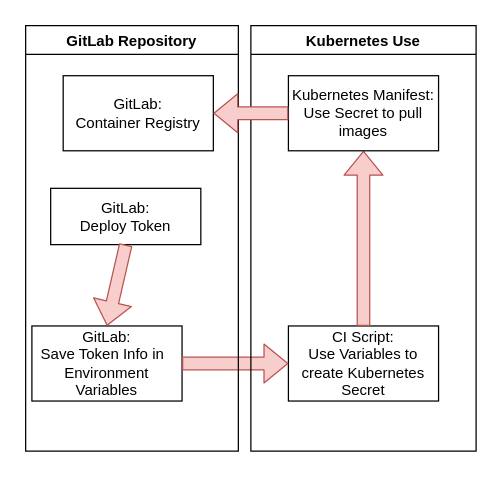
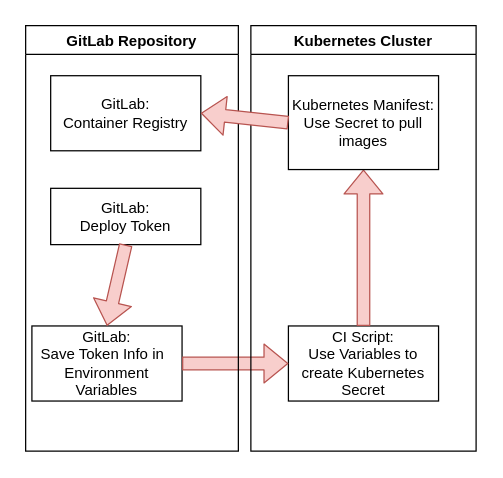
  <mxCell id="0" />
  <mxCell id="1" parent="0" />
  <mxCell id="2" value="GitLab:&lt;br&gt;Deploy Token" style="rounded=0;whiteSpace=wrap;html=1;" parent="1" vertex="1"><mxGeometry x="40" y="150" width="120" height="45" as="geometry" /></mxCell>
  <mxCell id="3" value="GitLab: &lt;br&gt;Save Token Info in&amp;nbsp;&amp;nbsp;&lt;br&gt;Environment Variables" style="rounded=0;whiteSpace=wrap;html=1;" parent="1" vertex="1"><mxGeometry x="25" y="260" width="120" height="60" as="geometry" /></mxCell>
  <mxCell id="4" value="CI Script:&lt;br&gt;Use Variables to create Kubernetes Secret" style="rounded=0;whiteSpace=wrap;html=1;" parent="1" vertex="1"><mxGeometry x="230" y="260" width="120" height="60" as="geometry" /></mxCell>
  <mxCell id="5" value="" style="shape=flexArrow;endArrow=classic;html=1;exitX=1;exitY=0.5;exitDx=0;exitDy=0;entryX=0;entryY=0.5;entryDx=0;entryDy=0;fillColor=#f8cecc;strokeColor=#b85450;" parent="1" source="3" target="4" edge="1"><mxGeometry width="50" height="50" relative="1" as="geometry"><mxPoint x="320" y="270" as="sourcePoint" /><mxPoint x="370" y="220" as="targetPoint" /></mxGeometry></mxCell>
  <mxCell id="6" value="" style="shape=flexArrow;endArrow=classic;html=1;exitX=0.5;exitY=1;exitDx=0;exitDy=0;entryX=0.5;entryY=0;entryDx=0;entryDy=0;fillColor=#f8cecc;strokeColor=#b85450;" parent="1" source="2" target="3" edge="1"><mxGeometry width="50" height="50" relative="1" as="geometry"><mxPoint x="170" y="300" as="sourcePoint" /><mxPoint x="240" y="300" as="targetPoint" /></mxGeometry></mxCell>
  <mxCell id="7" value="" style="shape=flexArrow;endArrow=classic;html=1;entryX=0.5;entryY=1;entryDx=0;entryDy=0;exitX=0.5;exitY=0;exitDx=0;exitDy=0;fillColor=#f8cecc;strokeColor=#b85450;" parent="1" source="4" target="9" edge="1"><mxGeometry width="50" height="50" relative="1" as="geometry"><mxPoint x="350" y="360" as="sourcePoint" /><mxPoint x="240" y="300" as="targetPoint" /></mxGeometry></mxCell>
- <mxCell id="8" value="Kubernetes Use" style="swimlane;" parent="1" vertex="1"><mxGeometry x="200" y="20" width="180" height="340" as="geometry" /></mxCell>
- <mxCell id="9" value="Kubernetes Manifest:&lt;br&gt;Use Secret to pull images" style="rounded=0;whiteSpace=wrap;html=1;" parent="8" vertex="1"><mxGeometry x="30" y="40" width="120" height="60" as="geometry" /></mxCell>
+ <mxCell id="8" value="Kubernetes Cluster" style="swimlane;" parent="1" vertex="1"><mxGeometry x="200" y="20" width="180" height="340" as="geometry" /></mxCell>
+ <mxCell id="9" value="Kubernetes Manifest:&lt;br&gt;Use Secret to pull images" style="rounded=0;whiteSpace=wrap;html=1;" parent="8" vertex="1"><mxGeometry x="30" y="40" width="120" height="75" as="geometry" /></mxCell>
  <mxCell id="10" value="GitLab Repository" style="swimlane;" parent="1" vertex="1"><mxGeometry x="20" y="20" width="170" height="340" as="geometry" /></mxCell>
- <mxCell id="11" value="GitLab:&lt;br&gt;Container Registry" style="rounded=0;whiteSpace=wrap;html=1;" vertex="1" parent="10"><mxGeometry x="30" y="40" width="120" height="60" as="geometry" /></mxCell>
+ <mxCell id="11" value="GitLab:&lt;br&gt;Container Registry" style="rounded=0;whiteSpace=wrap;html=1;" vertex="1" parent="10"><mxGeometry x="20" y="40" width="120" height="60" as="geometry" /></mxCell>
  <mxCell id="12" value="" style="shape=flexArrow;endArrow=classic;html=1;exitX=0;exitY=0.5;exitDx=0;exitDy=0;entryX=1;entryY=0.5;entryDx=0;entryDy=0;fillColor=#f8cecc;strokeColor=#b85450;" edge="1" parent="1" source="9" target="11"><mxGeometry width="50" height="50" relative="1" as="geometry"><mxPoint x="110" y="220" as="sourcePoint" /><mxPoint x="110" y="270" as="targetPoint" /></mxGeometry></mxCell>
